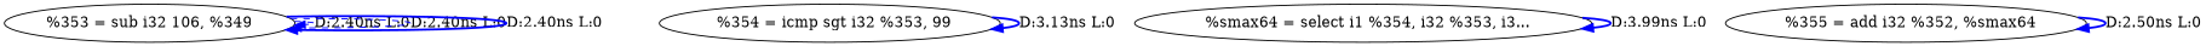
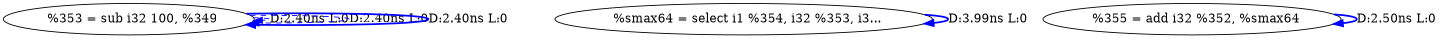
  digraph {
    edge [color=blue style=bold]
-   n1 [label="%353 = sub i32 106, %349"]
-   n2 [label="  %354 = icmp sgt i32 %353, 99"]
+   n1 [label="  %353 = sub i32 100, %349"]
    n3 [label="  %smax64 = select i1 %354, i32 %353, i3..."]
    n4 [label="  %355 = add i32 %352, %smax64"]
    n1 -> n1 [label="D:2.40ns L:0" style=dashed]
    n1 -> n1 [label="D:2.40ns L:0" style=dashed]
    n1 -> n1 [label="D:2.40ns L:0"]
-   n2 -> n2 [label="D:3.13ns L:0"]
    n3 -> n3 [label="D:3.99ns L:0"]
    n4 -> n4 [label="D:2.50ns L:0"]
  }
